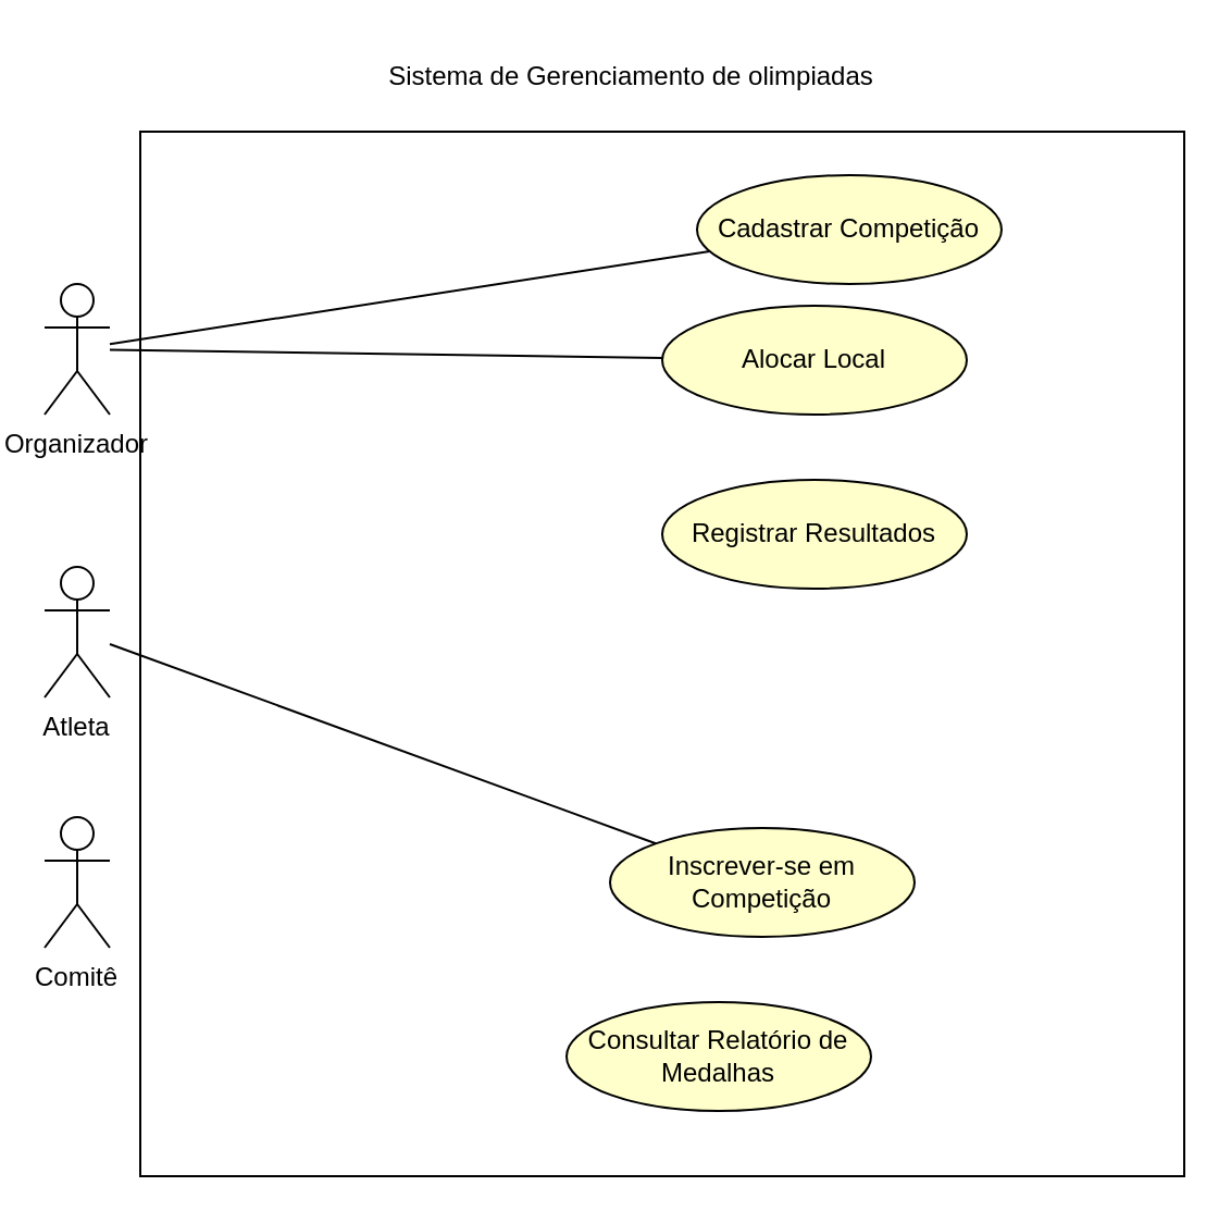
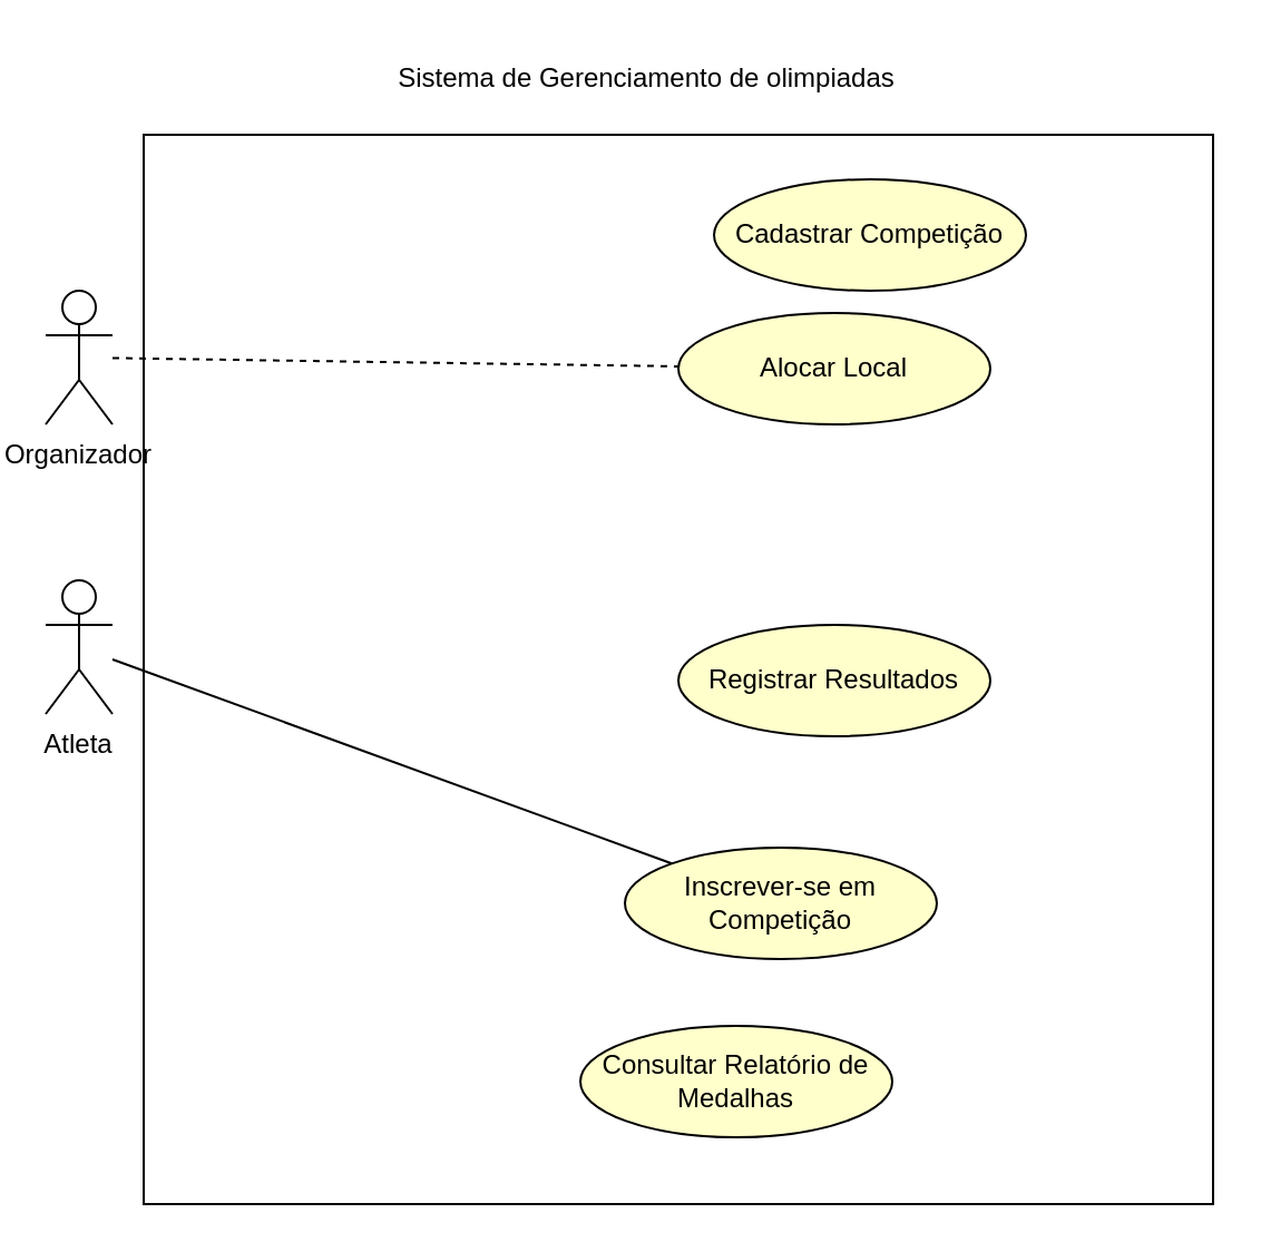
  <mxCell id="0" />
  <mxCell id="1" parent="0" />
  <mxCell id="2" value="" style="whiteSpace=wrap;html=1;aspect=fixed;" vertex="1" parent="1"><mxGeometry x="64" y="60" width="480" height="480" as="geometry" /></mxCell>
  <mxCell id="3" value="Organizador" style="shape=umlActor;verticalLabelPosition=bottom;verticalAlign=top;" parent="1" vertex="1"><mxGeometry x="20" y="130" width="30" height="60" as="geometry" /></mxCell>
  <mxCell id="4" value="Atleta" style="shape=umlActor;verticalLabelPosition=bottom;verticalAlign=top;" parent="1" vertex="1"><mxGeometry x="20" y="260" width="30" height="60" as="geometry" /></mxCell>
- <mxCell id="5" value="Comitê" style="shape=umlActor;verticalLabelPosition=bottom;verticalAlign=top;" parent="1" vertex="1"><mxGeometry x="20" y="375" width="30" height="60" as="geometry" /></mxCell>
  <mxCell id="6" value="Cadastrar Competição" style="ellipse;whiteSpace=wrap;html=1;fillColor=#FFFFCC;" parent="1" vertex="1"><mxGeometry x="320" y="80" width="140" height="50" as="geometry" /></mxCell>
  <mxCell id="7" value="Alocar Local" style="ellipse;whiteSpace=wrap;html=1;fillColor=#FFFFCC;" parent="1" vertex="1"><mxGeometry x="304" y="140" width="140" height="50" as="geometry" /></mxCell>
- <mxCell id="8" value="Registrar Resultados" style="ellipse;whiteSpace=wrap;html=1;fillColor=#FFFFCC;" parent="1" vertex="1"><mxGeometry x="304" y="220" width="140" height="50" as="geometry" /></mxCell>
+ <mxCell id="8" value="Registrar Resultados" style="ellipse;whiteSpace=wrap;html=1;fillColor=#FFFFCC;" parent="1" vertex="1"><mxGeometry x="304" y="280" width="140" height="50" as="geometry" /></mxCell>
  <mxCell id="9" value="Inscrever-se em Competição" style="ellipse;whiteSpace=wrap;html=1;fillColor=#FFFFCC;" parent="1" vertex="1"><mxGeometry x="280" y="380" width="140" height="50" as="geometry" /></mxCell>
  <mxCell id="10" value="Consultar Relatório de Medalhas" style="ellipse;whiteSpace=wrap;html=1;fillColor=#FFFFCC;" parent="1" vertex="1"><mxGeometry x="260" y="460" width="140" height="50" as="geometry" /></mxCell>
- <mxCell id="11" style="endArrow=none;" parent="1" source="3" target="6" edge="1"><mxGeometry relative="1" as="geometry" /></mxCell>
- <mxCell id="12" style="endArrow=none;" parent="1" source="3" target="7" edge="1"><mxGeometry relative="1" as="geometry" /></mxCell>
+ <mxCell id="12" style="endArrow=none;dashed=1;" parent="1" source="3" target="7" edge="1"><mxGeometry relative="1" as="geometry" /></mxCell>
  <mxCell id="13" style="endArrow=none;" parent="1" source="4" target="9" edge="1"><mxGeometry relative="1" as="geometry" /></mxCell>
  <mxCell id="14" value="Sistema de Gerenciamento de olimpiadas" style="text;html=1;align=center;verticalAlign=middle;whiteSpace=wrap;rounded=0;" vertex="1" parent="1"><mxGeometry x="110" y="20" width="360" height="30" as="geometry" /></mxCell>
